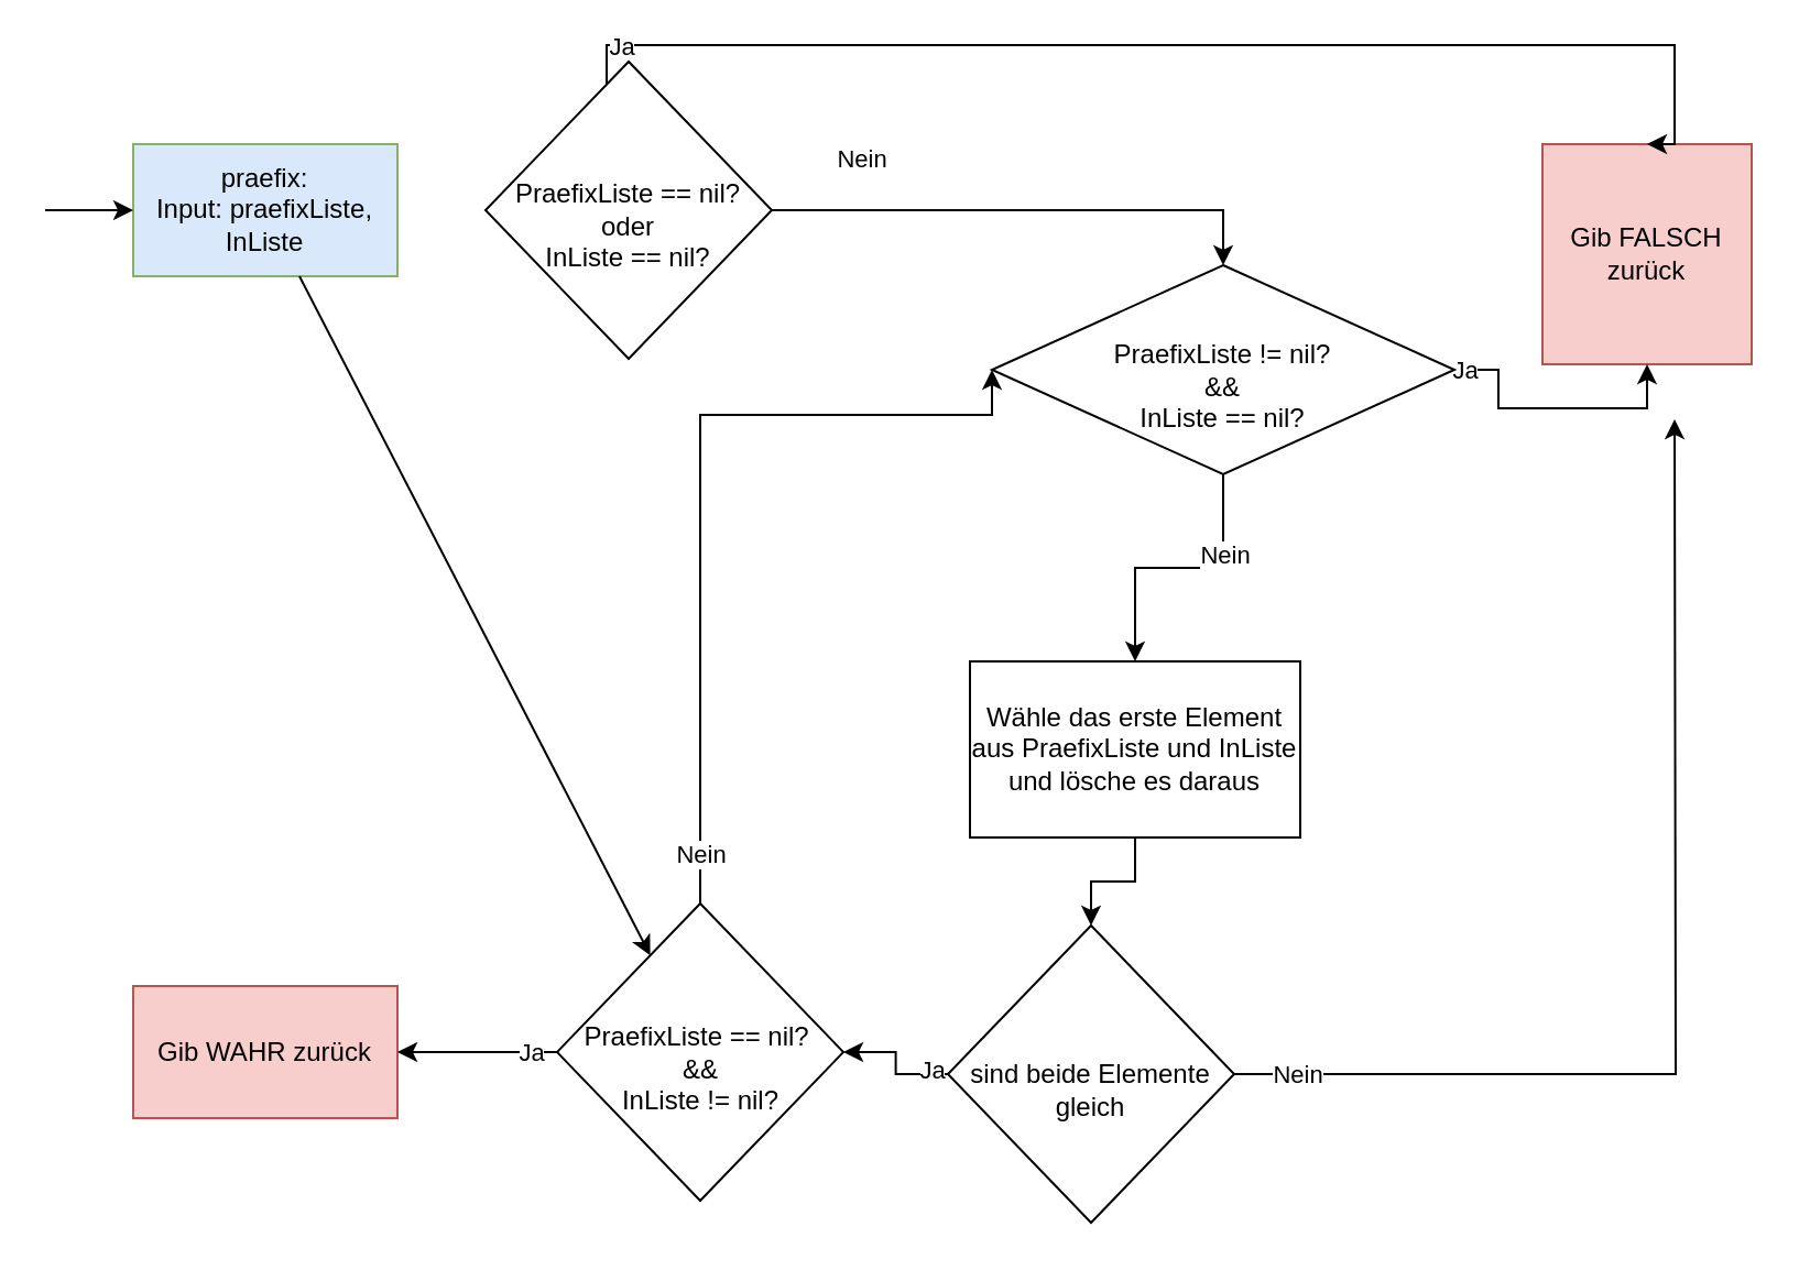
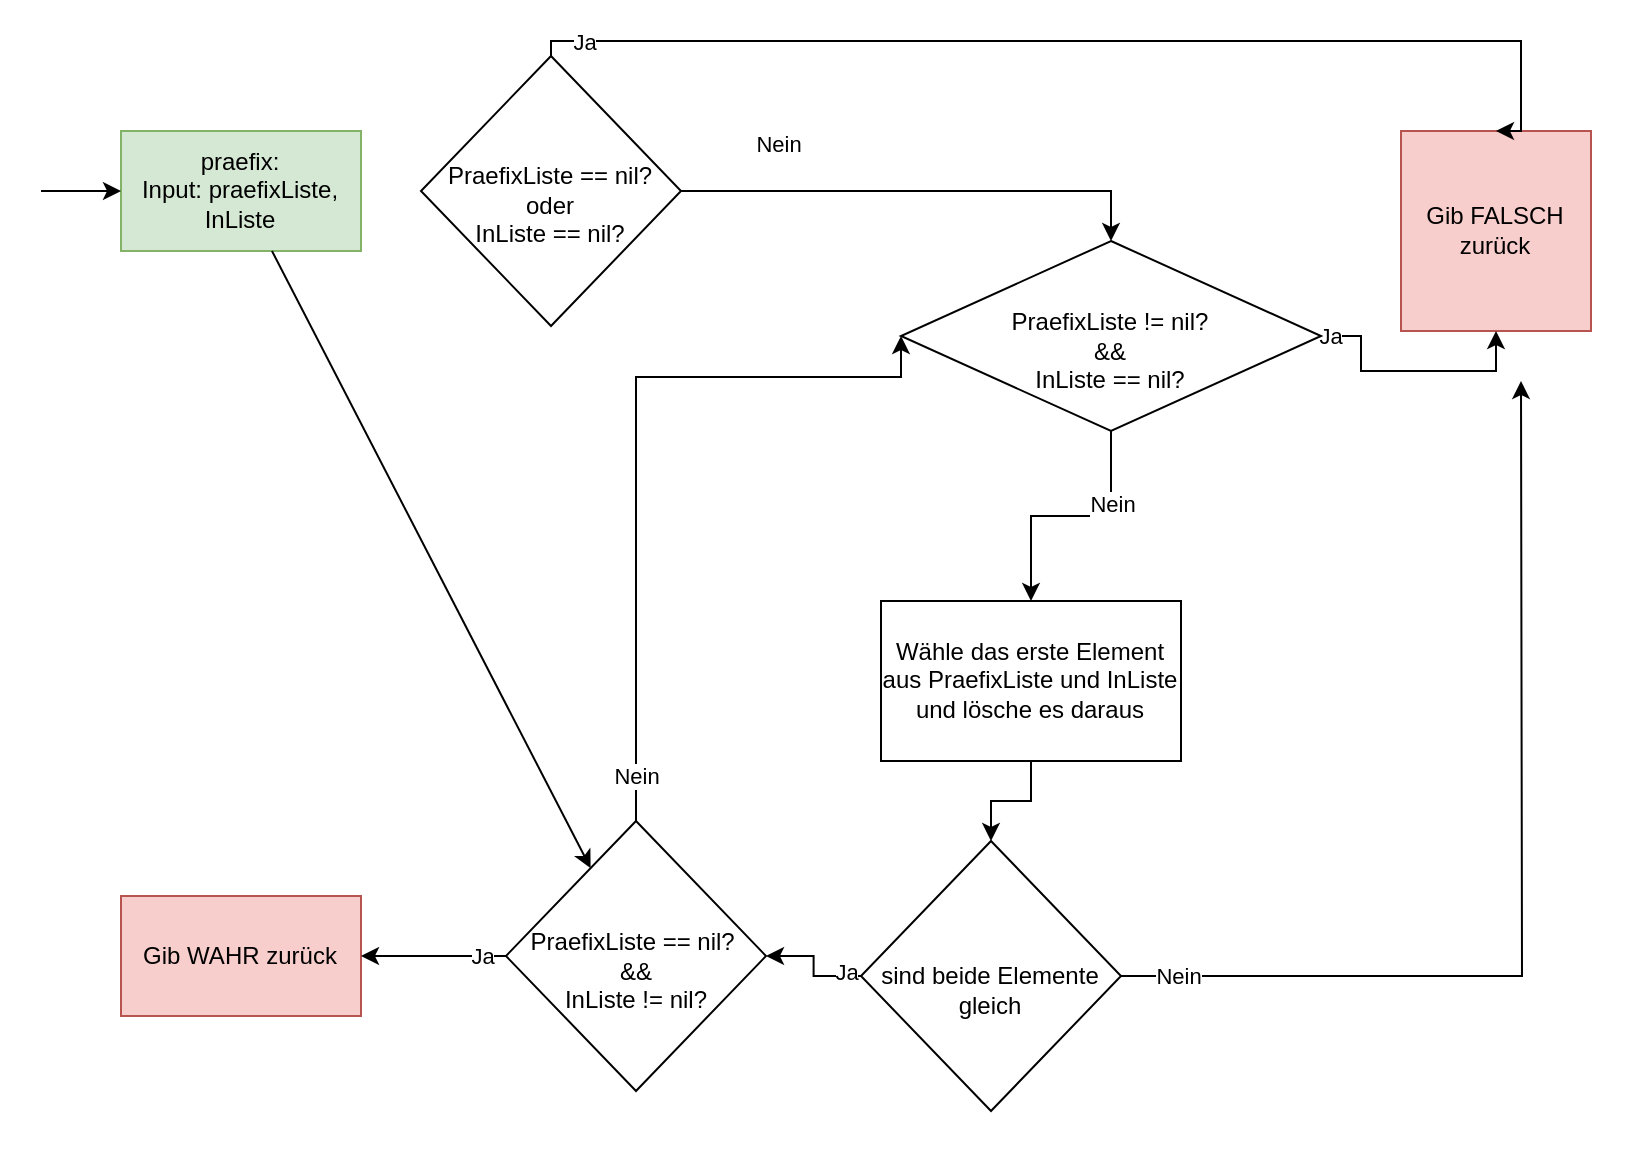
  <mxCell id="0" />
  <mxCell id="1" parent="0" />
- <mxCell id="2" value="praefix:&lt;br&gt;Input: praefixListe, InListe" style="rounded=0;whiteSpace=wrap;html=1;fillColor=#dae8fc;strokeColor=#82b366;" parent="1" vertex="1"><mxGeometry x="60" y="65" width="120" height="60" as="geometry" /></mxCell>
+ <mxCell id="2" value="praefix:&lt;br&gt;Input: praefixListe, InListe" style="rounded=0;whiteSpace=wrap;html=1;fillColor=#d5e8d4;strokeColor=#82b366;" parent="1" vertex="1"><mxGeometry x="60" y="65" width="120" height="60" as="geometry" /></mxCell>
  <mxCell id="3" value="" style="endArrow=classic;html=1;" parent="1" target="2" edge="1"><mxGeometry width="50" height="50" relative="1" as="geometry"><mxPoint x="20" y="95" as="sourcePoint" /><mxPoint x="410" y="355" as="targetPoint" /></mxGeometry></mxCell>
  <mxCell id="4" value="Gib FALSCH zurück" style="rounded=0;whiteSpace=wrap;html=1;fillColor=#f8cecc;strokeColor=#b85450;" parent="1" vertex="1"><mxGeometry x="700" y="65" width="95" height="100" as="geometry" /></mxCell>
  <mxCell id="5" style="edgeStyle=orthogonalEdgeStyle;rounded=0;orthogonalLoop=1;jettySize=auto;html=1;entryX=0.5;entryY=0;entryDx=0;entryDy=0;" parent="1" source="6" target="11" edge="1"><mxGeometry relative="1" as="geometry" /></mxCell>
  <mxCell id="6" value="Wähle das erste Element aus PraefixListe&amp;nbsp;und InListe und lösche es daraus" style="rounded=0;whiteSpace=wrap;html=1;" parent="1" vertex="1"><mxGeometry x="440" y="300" width="150" height="80" as="geometry" /></mxCell>
  <mxCell id="7" style="edgeStyle=orthogonalEdgeStyle;rounded=0;orthogonalLoop=1;jettySize=auto;html=1;entryX=1;entryY=0.5;entryDx=0;entryDy=0;" parent="1" source="11" target="28" edge="1"><mxGeometry relative="1" as="geometry" /></mxCell>
  <mxCell id="8" value="Ja" style="edgeLabel;html=1;align=center;verticalAlign=middle;resizable=0;points=[];" parent="7" vertex="1" connectable="0"><mxGeometry x="-0.08" relative="1" as="geometry"><mxPoint x="16" as="offset" /></mxGeometry></mxCell>
  <mxCell id="9" style="edgeStyle=orthogonalEdgeStyle;rounded=0;orthogonalLoop=1;jettySize=auto;html=1;" parent="1" source="11" edge="1"><mxGeometry relative="1" as="geometry"><mxPoint x="760" y="190" as="targetPoint" /></mxGeometry></mxCell>
  <mxCell id="10" value="Nein" style="edgeLabel;html=1;align=center;verticalAlign=middle;resizable=0;points=[];" parent="9" vertex="1" connectable="0"><mxGeometry x="-0.42" y="-4" relative="1" as="geometry"><mxPoint x="-116" y="-4" as="offset" /></mxGeometry></mxCell>
  <mxCell id="11" value="&lt;br&gt;sind beide Elemente gleich" style="rhombus;whiteSpace=wrap;html=1;" parent="1" vertex="1"><mxGeometry x="430" y="420" width="130" height="135" as="geometry" /></mxCell>
  <mxCell id="12" style="edgeStyle=orthogonalEdgeStyle;rounded=0;orthogonalLoop=1;jettySize=auto;html=1;entryX=0.5;entryY=0;entryDx=0;entryDy=0;" parent="1" source="16" target="6" edge="1"><mxGeometry relative="1" as="geometry" /></mxCell>
  <mxCell id="13" value="Nein" style="edgeLabel;html=1;align=center;verticalAlign=middle;resizable=0;points=[];" parent="12" vertex="1" connectable="0"><mxGeometry x="-0.422" y="-2" relative="1" as="geometry"><mxPoint x="2" as="offset" /></mxGeometry></mxCell>
  <mxCell id="14" style="edgeStyle=orthogonalEdgeStyle;rounded=0;orthogonalLoop=1;jettySize=auto;html=1;entryX=0.5;entryY=1;entryDx=0;entryDy=0;" parent="1" source="16" target="4" edge="1"><mxGeometry relative="1" as="geometry" /></mxCell>
  <mxCell id="15" value="Ja" style="edgeLabel;html=1;align=center;verticalAlign=middle;resizable=0;points=[];" parent="14" vertex="1" connectable="0"><mxGeometry x="-0.805" relative="1" as="geometry"><mxPoint x="-8" as="offset" /></mxGeometry></mxCell>
  <mxCell id="16" value="&lt;br&gt;PraefixListe != nil? &lt;br&gt;&amp;amp;&amp;amp;&lt;br&gt;InListe == nil?" style="rhombus;whiteSpace=wrap;html=1;" parent="1" vertex="1"><mxGeometry x="450" y="120" width="210" height="95" as="geometry" /></mxCell>
  <mxCell id="17" value="" style="endArrow=classic;html=1;entryX=0.5;entryY=0;entryDx=0;entryDy=0;edgeStyle=orthogonalEdgeStyle;rounded=0;" parent="1" source="22" target="16" edge="1"><mxGeometry width="50" height="50" relative="1" as="geometry"><mxPoint x="180" y="95.411" as="sourcePoint" /><mxPoint x="380" y="95" as="targetPoint" /></mxGeometry></mxCell>
  <mxCell id="18" value="Nein" style="edgeLabel;html=1;align=center;verticalAlign=middle;resizable=0;points=[];" parent="17" vertex="1" connectable="0"><mxGeometry x="0.631" y="3" relative="1" as="geometry"><mxPoint x="-148" y="-21" as="offset" /></mxGeometry></mxCell>
  <mxCell id="19" value="Gib WAHR zurück" style="rounded=0;whiteSpace=wrap;html=1;fillColor=#f8cecc;strokeColor=#b85450;" parent="1" vertex="1"><mxGeometry x="60" y="447.5" width="120" height="60" as="geometry" /></mxCell>
  <mxCell id="20" style="edgeStyle=orthogonalEdgeStyle;rounded=0;orthogonalLoop=1;jettySize=auto;html=1;entryX=0.5;entryY=0;entryDx=0;entryDy=0;" parent="1" source="22" target="4" edge="1"><mxGeometry relative="1" as="geometry"><Array as="points"><mxPoint x="275" y="20" /><mxPoint x="760" y="20" /></Array></mxGeometry></mxCell>
  <mxCell id="21" value="Ja" style="edgeLabel;html=1;align=center;verticalAlign=middle;resizable=0;points=[];" parent="20" vertex="1" connectable="0"><mxGeometry x="-0.842" y="-4" relative="1" as="geometry"><mxPoint x="-19.5" y="-4" as="offset" /></mxGeometry></mxCell>
- <mxCell id="22" value="&lt;br&gt;PraefixListe == nil? &lt;br&gt;oder&lt;br&gt;InListe == nil?" style="rhombus;whiteSpace=wrap;html=1;" parent="1" vertex="1"><mxGeometry x="220" y="27.5" width="130" height="135" as="geometry" /></mxCell>
+ <mxCell id="22" value="&lt;br&gt;PraefixListe == nil? &lt;br&gt;oder&lt;br&gt;InListe == nil?" style="rhombus;whiteSpace=wrap;html=1;" parent="1" vertex="1"><mxGeometry x="210" y="27.5" width="130" height="135" as="geometry" /></mxCell>
  <mxCell id="23" value="" style="endArrow=classic;html=1;" parent="1" source="2" target="28" edge="1"><mxGeometry width="50" height="50" relative="1" as="geometry"><mxPoint x="180" y="95" as="sourcePoint" /><mxPoint x="350" y="95" as="targetPoint" /></mxGeometry></mxCell>
  <mxCell id="24" style="edgeStyle=orthogonalEdgeStyle;rounded=0;orthogonalLoop=1;jettySize=auto;html=1;entryX=0;entryY=0.5;entryDx=0;entryDy=0;" parent="1" source="28" target="16" edge="1"><mxGeometry relative="1" as="geometry"><Array as="points"><mxPoint x="318" y="188" /></Array><mxPoint x="180" y="261.25" as="targetPoint" /></mxGeometry></mxCell>
  <mxCell id="25" value="Nein" style="edgeLabel;html=1;align=center;verticalAlign=middle;resizable=0;points=[];" parent="24" vertex="1" connectable="0"><mxGeometry x="-0.714" y="-4" relative="1" as="geometry"><mxPoint x="-4" y="31" as="offset" /></mxGeometry></mxCell>
  <mxCell id="26" style="edgeStyle=orthogonalEdgeStyle;rounded=0;orthogonalLoop=1;jettySize=auto;html=1;" parent="1" source="28" target="19" edge="1"><mxGeometry relative="1" as="geometry" /></mxCell>
  <mxCell id="27" value="Ja" style="edgeLabel;html=1;align=center;verticalAlign=middle;resizable=0;points=[];" parent="26" vertex="1" connectable="0"><mxGeometry x="-0.741" y="1" relative="1" as="geometry"><mxPoint x="-3.5" y="-1" as="offset" /></mxGeometry></mxCell>
  <mxCell id="28" value="&lt;br&gt;PraefixListe&amp;nbsp;== nil?&amp;nbsp;&lt;br&gt;&amp;amp;&amp;amp;&lt;br&gt;InListe != nil?" style="rhombus;whiteSpace=wrap;html=1;" parent="1" vertex="1"><mxGeometry x="252.5" y="410" width="130" height="135" as="geometry" /></mxCell>
